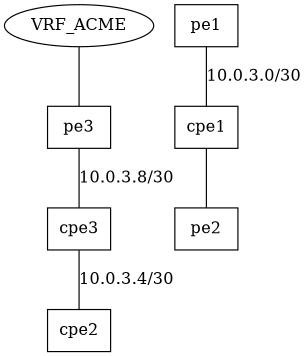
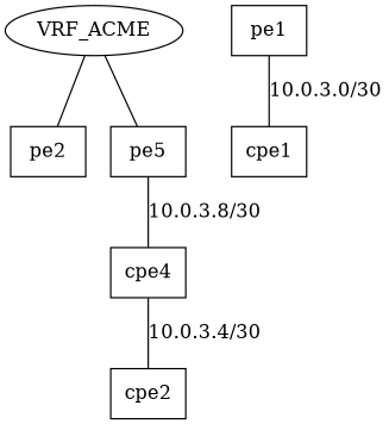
  graph {
    node [shape=box]
    n1 [label=VRF_ACME shape=""]
    pe2
-   pe3
-   cpe3
+   pe3 [label=pe5]
+   cpe3 [label=cpe4]
    pe1
    cpe1
    cpe2
-   cpe1 -- pe2
+   n1 -- pe2
    n1 -- pe3
    pe3 -- cpe3 [label="10.0.3.8/30"]
    cpe3 -- cpe2 [label="10.0.3.4/30"]
    pe1 -- cpe1 [label="10.0.3.0/30"]
  }
